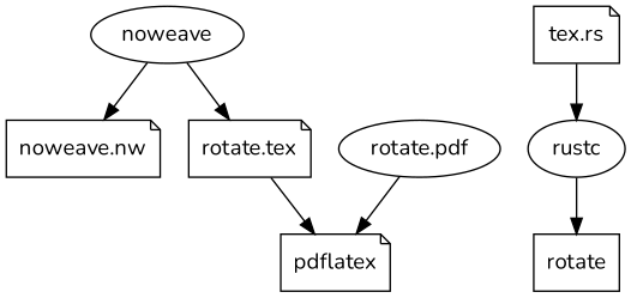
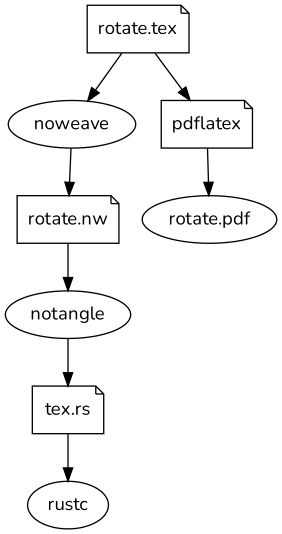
  digraph {
    fontname=Nunito
    node [fontname=Nunito shape=note]
    edge [fontname=Nunito]
-   n1 [label="noweave.nw"]
+   n1 [label="rotate.nw"]
+   n2 [label=notangle shape=ellipse]
    n3 [label=noweave shape=ellipse]
    n4 [label="rotate.tex"]
    n5 [label="tex.rs"]
    n6 [label=pdflatex]
    n7 [label="rotate.pdf" shape=ellipse]
    n8 [label=rustc shape=ellipse]
-   n9 [label=rotate shape=rect]
+   n1 -> n2
+   n2 -> n5
    n3 -> n1
-   n3 -> n4
+   n4 -> n3
    n4 -> n6
    n5 -> n8
-   n7 -> n6
-   n8 -> n9
+   n6 -> n7
  }
